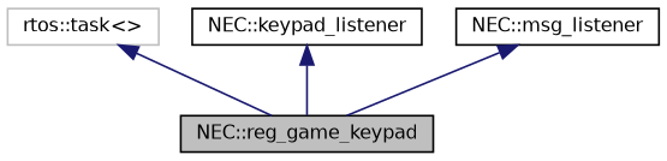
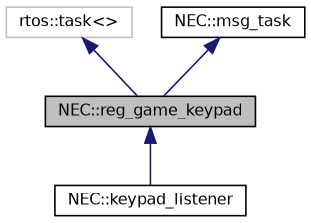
  digraph {
    node [color=black fillcolor=white fontname=Helvetica fontsize=10 shape=record style=filled]
    edge [color=midnightblue dir=back fontname=Helvetica fontsize=10 labelfontname=Helvetica labelfontsize=10 style=solid]
    n1 [fillcolor=grey75 fontcolor=black height=0.2 label="NEC::reg_game_keypad" width=0.4]
    n2 [color=grey75 height=0.2 label="rtos::task\<\>" width=0.4]
    n3 [height=0.2 label="NEC::keypad_listener" width=0.4]
-   n4 [height=0.2 label="NEC::msg_listener" width=0.4]
+   n4 [height=0.2 label="NEC::msg_task" width=0.4]
    n2 -> n1
-   n3 -> n1
+   n1 -> n3
    n4 -> n1
  }
